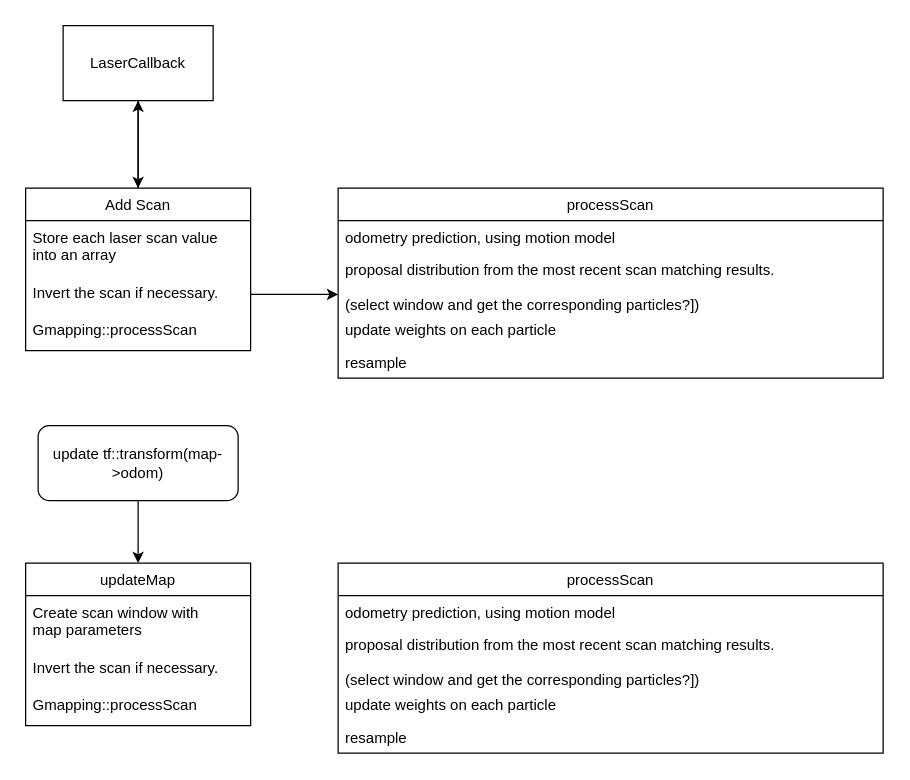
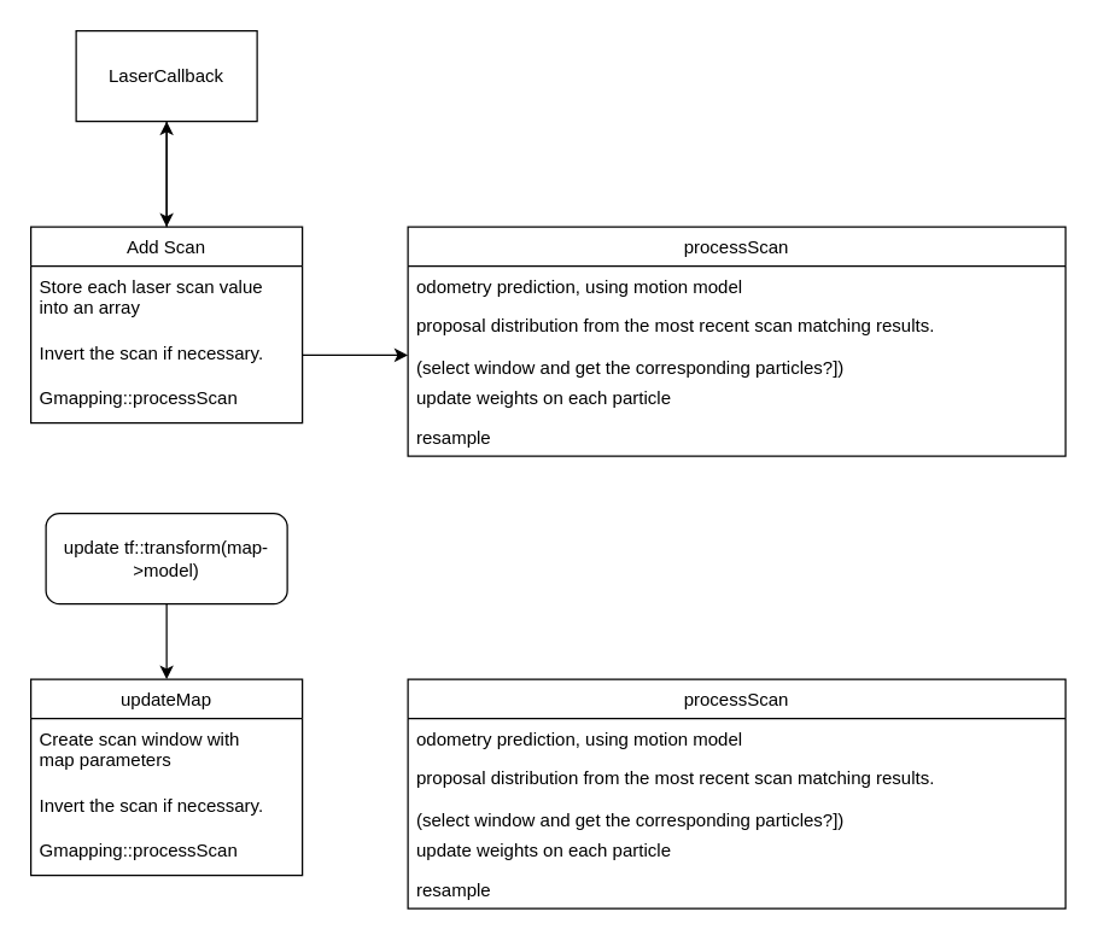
  <mxCell id="0" />
  <mxCell id="1" parent="0" />
  <mxCell id="2" style="edgeStyle=orthogonalEdgeStyle;rounded=0;orthogonalLoop=1;jettySize=auto;html=1;" edge="1" parent="1" source="3"><mxGeometry relative="1" as="geometry"><mxPoint x="110" y="150" as="targetPoint" /></mxGeometry></mxCell>
  <mxCell id="3" value="LaserCallback " style="rounded=0;whiteSpace=wrap;html=1;" vertex="1" parent="1"><mxGeometry x="50" y="20" width="120" height="60" as="geometry" /></mxCell>
  <mxCell id="4" style="edgeStyle=orthogonalEdgeStyle;rounded=0;orthogonalLoop=1;jettySize=auto;html=1;" edge="1" parent="1" source="5" target="3"><mxGeometry relative="1" as="geometry" /></mxCell>
  <mxCell id="5" value="Add Scan" style="swimlane;fontStyle=0;childLayout=stackLayout;horizontal=1;startSize=26;fillColor=none;horizontalStack=0;resizeParent=1;resizeParentMax=0;resizeLast=0;collapsible=1;marginBottom=0;" vertex="1" parent="1"><mxGeometry x="20" y="150" width="180" height="130" as="geometry"><mxRectangle x="120" y="320" width="80" height="26" as="alternateBounds" /></mxGeometry></mxCell>
  <mxCell id="6" value="Store each laser scan value&#10;into an array" style="text;strokeColor=none;fillColor=none;align=left;verticalAlign=top;spacingLeft=4;spacingRight=4;overflow=hidden;rotatable=0;points=[[0,0.5],[1,0.5]];portConstraint=eastwest;" vertex="1" parent="5"><mxGeometry y="26" width="180" height="44" as="geometry" /></mxCell>
  <mxCell id="7" value="Invert the scan if necessary. " style="text;strokeColor=none;fillColor=none;align=left;verticalAlign=top;spacingLeft=4;spacingRight=4;overflow=hidden;rotatable=0;points=[[0,0.5],[1,0.5]];portConstraint=eastwest;" vertex="1" parent="5"><mxGeometry y="70" width="180" height="30" as="geometry" /></mxCell>
  <mxCell id="8" value="Gmapping::processScan" style="text;strokeColor=none;fillColor=none;align=left;verticalAlign=top;spacingLeft=4;spacingRight=4;overflow=hidden;rotatable=0;points=[[0,0.5],[1,0.5]];portConstraint=eastwest;" vertex="1" parent="5"><mxGeometry y="100" width="180" height="30" as="geometry" /></mxCell>
  <mxCell id="9" value="processScan" style="swimlane;fontStyle=0;childLayout=stackLayout;horizontal=1;startSize=26;fillColor=none;horizontalStack=0;resizeParent=1;resizeParentMax=0;resizeLast=0;collapsible=1;marginBottom=0;" vertex="1" parent="1"><mxGeometry x="270" y="150" width="436" height="152" as="geometry" /></mxCell>
  <mxCell id="10" value="odometry prediction, using motion model &#10;" style="text;strokeColor=none;fillColor=none;align=left;verticalAlign=top;spacingLeft=4;spacingRight=4;overflow=hidden;rotatable=0;points=[[0,0.5],[1,0.5]];portConstraint=eastwest;" vertex="1" parent="9"><mxGeometry y="26" width="436" height="26" as="geometry" /></mxCell>
  <mxCell id="11" value="proposal distribution from the most recent scan matching results. &#10;&#10;(select window and get the corresponding particles?])&#10;" style="text;strokeColor=none;fillColor=none;align=left;verticalAlign=top;spacingLeft=4;spacingRight=4;overflow=hidden;rotatable=0;points=[[0,0.5],[1,0.5]];portConstraint=eastwest;" vertex="1" parent="9"><mxGeometry y="52" width="436" height="48" as="geometry" /></mxCell>
  <mxCell id="12" value="update weights on each particle" style="text;strokeColor=none;fillColor=none;align=left;verticalAlign=top;spacingLeft=4;spacingRight=4;overflow=hidden;rotatable=0;points=[[0,0.5],[1,0.5]];portConstraint=eastwest;" vertex="1" parent="9"><mxGeometry y="100" width="436" height="26" as="geometry" /></mxCell>
  <mxCell id="13" value="resample&#10;" style="text;strokeColor=none;fillColor=none;align=left;verticalAlign=top;spacingLeft=4;spacingRight=4;overflow=hidden;rotatable=0;points=[[0,0.5],[1,0.5]];portConstraint=eastwest;" vertex="1" parent="9"><mxGeometry y="126" width="436" height="26" as="geometry" /></mxCell>
  <mxCell id="14" style="edgeStyle=orthogonalEdgeStyle;rounded=0;orthogonalLoop=1;jettySize=auto;html=1;" edge="1" parent="1" source="7"><mxGeometry relative="1" as="geometry"><mxPoint x="270" y="235" as="targetPoint" /></mxGeometry></mxCell>
  <mxCell id="15" style="edgeStyle=orthogonalEdgeStyle;rounded=0;orthogonalLoop=1;jettySize=auto;html=1;" edge="1" parent="1" source="16" target="17"><mxGeometry relative="1" as="geometry" /></mxCell>
- <mxCell id="16" value="update tf::transform(map-&amp;gt;odom)" style="rounded=1;whiteSpace=wrap;html=1;" vertex="1" parent="1"><mxGeometry x="30" y="340" width="160" height="60" as="geometry" /></mxCell>
+ <mxCell id="16" value="update tf::transform(map-&amp;gt;model)" style="rounded=1;whiteSpace=wrap;html=1;" vertex="1" parent="1"><mxGeometry x="30" y="340" width="160" height="60" as="geometry" /></mxCell>
  <mxCell id="17" value="updateMap" style="swimlane;fontStyle=0;childLayout=stackLayout;horizontal=1;startSize=26;fillColor=none;horizontalStack=0;resizeParent=1;resizeParentMax=0;resizeLast=0;collapsible=1;marginBottom=0;" vertex="1" parent="1"><mxGeometry x="20" y="450" width="180" height="130" as="geometry"><mxRectangle x="120" y="320" width="80" height="26" as="alternateBounds" /></mxGeometry></mxCell>
  <mxCell id="18" value="Create scan window with &#10;map parameters&#10;" style="text;strokeColor=none;fillColor=none;align=left;verticalAlign=top;spacingLeft=4;spacingRight=4;overflow=hidden;rotatable=0;points=[[0,0.5],[1,0.5]];portConstraint=eastwest;" vertex="1" parent="17"><mxGeometry y="26" width="180" height="44" as="geometry" /></mxCell>
  <mxCell id="19" value="Invert the scan if necessary. " style="text;strokeColor=none;fillColor=none;align=left;verticalAlign=top;spacingLeft=4;spacingRight=4;overflow=hidden;rotatable=0;points=[[0,0.5],[1,0.5]];portConstraint=eastwest;" vertex="1" parent="17"><mxGeometry y="70" width="180" height="30" as="geometry" /></mxCell>
  <mxCell id="20" value="Gmapping::processScan" style="text;strokeColor=none;fillColor=none;align=left;verticalAlign=top;spacingLeft=4;spacingRight=4;overflow=hidden;rotatable=0;points=[[0,0.5],[1,0.5]];portConstraint=eastwest;" vertex="1" parent="17"><mxGeometry y="100" width="180" height="30" as="geometry" /></mxCell>
  <mxCell id="21" value="processScan" style="swimlane;fontStyle=0;childLayout=stackLayout;horizontal=1;startSize=26;fillColor=none;horizontalStack=0;resizeParent=1;resizeParentMax=0;resizeLast=0;collapsible=1;marginBottom=0;" vertex="1" parent="1"><mxGeometry x="270" y="450" width="436" height="152" as="geometry" /></mxCell>
  <mxCell id="22" value="odometry prediction, using motion model &#10;" style="text;strokeColor=none;fillColor=none;align=left;verticalAlign=top;spacingLeft=4;spacingRight=4;overflow=hidden;rotatable=0;points=[[0,0.5],[1,0.5]];portConstraint=eastwest;" vertex="1" parent="21"><mxGeometry y="26" width="436" height="26" as="geometry" /></mxCell>
  <mxCell id="23" value="proposal distribution from the most recent scan matching results. &#10;&#10;(select window and get the corresponding particles?])&#10;" style="text;strokeColor=none;fillColor=none;align=left;verticalAlign=top;spacingLeft=4;spacingRight=4;overflow=hidden;rotatable=0;points=[[0,0.5],[1,0.5]];portConstraint=eastwest;" vertex="1" parent="21"><mxGeometry y="52" width="436" height="48" as="geometry" /></mxCell>
  <mxCell id="24" value="update weights on each particle" style="text;strokeColor=none;fillColor=none;align=left;verticalAlign=top;spacingLeft=4;spacingRight=4;overflow=hidden;rotatable=0;points=[[0,0.5],[1,0.5]];portConstraint=eastwest;" vertex="1" parent="21"><mxGeometry y="100" width="436" height="26" as="geometry" /></mxCell>
  <mxCell id="25" value="resample&#10;" style="text;strokeColor=none;fillColor=none;align=left;verticalAlign=top;spacingLeft=4;spacingRight=4;overflow=hidden;rotatable=0;points=[[0,0.5],[1,0.5]];portConstraint=eastwest;" vertex="1" parent="21"><mxGeometry y="126" width="436" height="26" as="geometry" /></mxCell>
